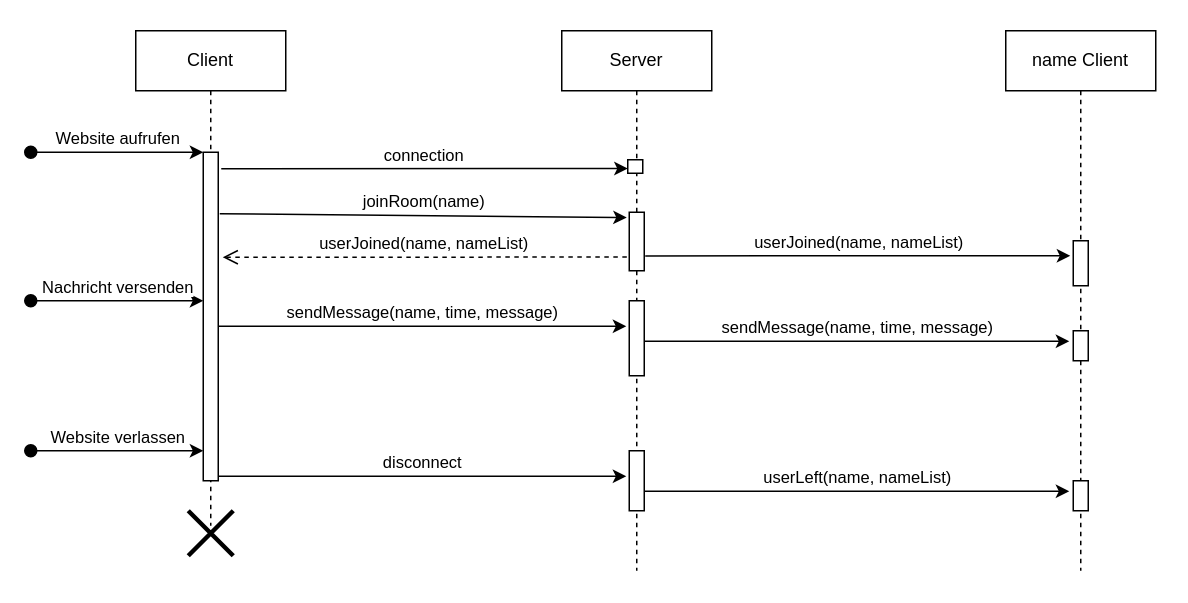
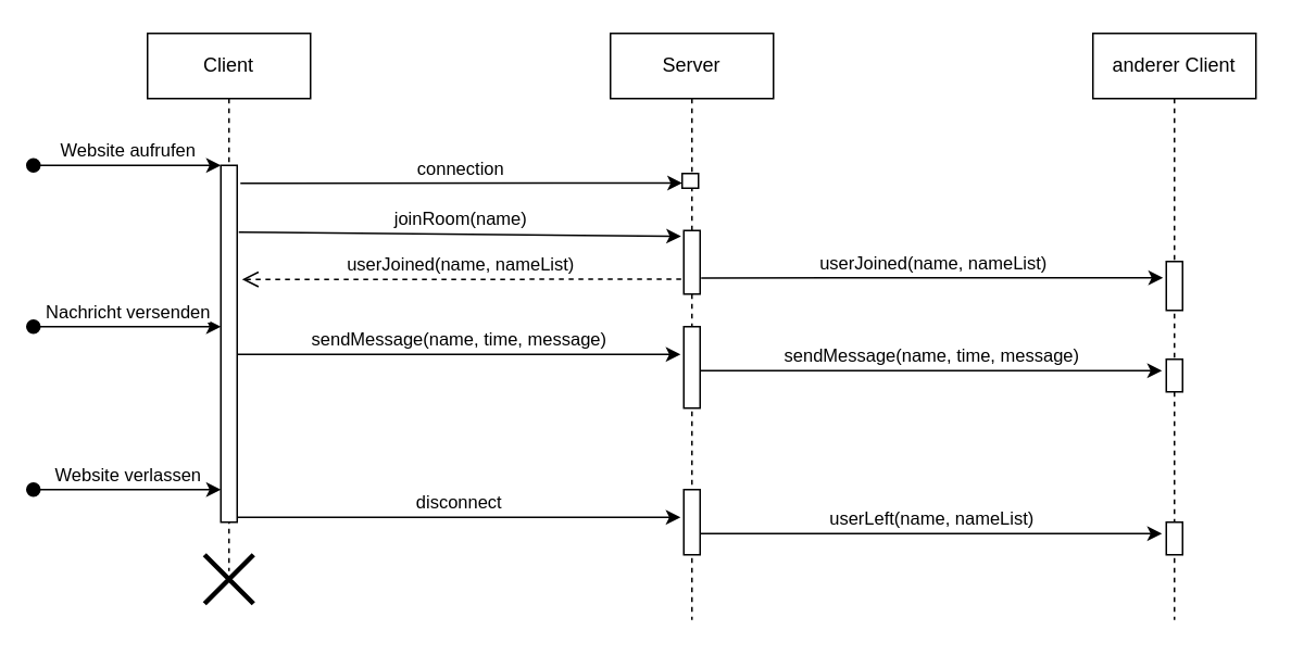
  <mxCell id="0" />
  <mxCell id="1" parent="0" />
  <mxCell id="2" value="Client" style="shape=umlLifeline;perimeter=lifelinePerimeter;whiteSpace=wrap;html=1;container=1;collapsible=0;recursiveResize=0;outlineConnect=0;" parent="1" vertex="1"><mxGeometry x="90" y="20" width="100" height="330" as="geometry" /></mxCell>
  <mxCell id="3" value="" style="shape=umlDestroy;whiteSpace=wrap;html=1;strokeWidth=3;" parent="2" vertex="1"><mxGeometry x="35" y="320" width="30" height="30" as="geometry" /></mxCell>
  <mxCell id="4" value="Server" style="shape=umlLifeline;perimeter=lifelinePerimeter;whiteSpace=wrap;html=1;container=1;collapsible=0;recursiveResize=0;outlineConnect=0;" parent="1" vertex="1"><mxGeometry x="374" y="20" width="100" height="360" as="geometry" /></mxCell>
  <mxCell id="5" value="" style="html=1;points=[];perimeter=orthogonalPerimeter;" parent="4" vertex="1"><mxGeometry x="45" y="121" width="10" height="39" as="geometry" /></mxCell>
  <mxCell id="6" value="disconnect" style="html=1;verticalAlign=bottom;endArrow=classic;endFill=1;" parent="4" edge="1"><mxGeometry width="80" relative="1" as="geometry"><mxPoint x="-229.0" y="297" as="sourcePoint" /><mxPoint x="43" y="297" as="targetPoint" /></mxGeometry></mxCell>
  <mxCell id="7" value="" style="html=1;points=[];perimeter=orthogonalPerimeter;" parent="4" vertex="1"><mxGeometry x="45" y="280" width="10" height="40" as="geometry" /></mxCell>
  <mxCell id="8" value="userLeft(name, nameList)" style="html=1;verticalAlign=bottom;endArrow=classic;endFill=1;entryX=-0.267;entryY=0.35;entryDx=0;entryDy=0;entryPerimeter=0;" parent="4" edge="1"><mxGeometry width="80" relative="1" as="geometry"><mxPoint x="55" y="307" as="sourcePoint" /><mxPoint x="338.33" y="307" as="targetPoint" /></mxGeometry></mxCell>
- <mxCell id="9" value="name Client" style="shape=umlLifeline;perimeter=lifelinePerimeter;whiteSpace=wrap;html=1;container=1;collapsible=0;recursiveResize=0;outlineConnect=0;" parent="1" vertex="1"><mxGeometry x="670" y="20" width="100" height="360" as="geometry" /></mxCell>
+ <mxCell id="9" value="anderer Client" style="shape=umlLifeline;perimeter=lifelinePerimeter;whiteSpace=wrap;html=1;container=1;collapsible=0;recursiveResize=0;outlineConnect=0;" parent="1" vertex="1"><mxGeometry x="670" y="20" width="100" height="360" as="geometry" /></mxCell>
  <mxCell id="10" value="" style="html=1;points=[];perimeter=orthogonalPerimeter;" parent="1" vertex="1"><mxGeometry x="135" y="101" width="10" height="219" as="geometry" /></mxCell>
  <mxCell id="11" value="Website aufrufen" style="html=1;verticalAlign=bottom;startArrow=oval;endArrow=classic;startSize=8;endFill=1;" parent="1" target="10" edge="1"><mxGeometry relative="1" as="geometry"><mxPoint x="20" y="101" as="sourcePoint" /></mxGeometry></mxCell>
  <mxCell id="12" value="connection" style="html=1;verticalAlign=bottom;endArrow=classic;endFill=1;entryX=-0.003;entryY=0.651;entryDx=0;entryDy=0;entryPerimeter=0;" parent="1" target="17" edge="1"><mxGeometry relative="1" as="geometry"><mxPoint x="147" y="112" as="sourcePoint" /><mxPoint x="420" y="111" as="targetPoint" /></mxGeometry></mxCell>
  <mxCell id="13" value="joinRoom(name)" style="html=1;verticalAlign=bottom;endArrow=classic;exitX=1.1;exitY=0.187;exitDx=0;exitDy=0;exitPerimeter=0;endFill=1;entryX=-0.167;entryY=0.09;entryDx=0;entryDy=0;entryPerimeter=0;" parent="1" source="10" target="5" edge="1"><mxGeometry width="80" relative="1" as="geometry"><mxPoint x="145" y="130" as="sourcePoint" /><mxPoint x="417" y="150" as="targetPoint" /></mxGeometry></mxCell>
  <mxCell id="14" value="userJoined(name, nameList)" style="html=1;verticalAlign=bottom;endArrow=open;dashed=1;endSize=8;exitX=-0.162;exitY=0.766;exitDx=0;exitDy=0;exitPerimeter=0;" parent="1" source="5" edge="1"><mxGeometry relative="1" as="geometry"><mxPoint x="416" y="171" as="sourcePoint" /><mxPoint x="148" y="171" as="targetPoint" /></mxGeometry></mxCell>
  <mxCell id="15" value="userJoined(name, nameList)" style="html=1;verticalAlign=bottom;endArrow=classic;exitX=1.067;exitY=0.746;exitDx=0;exitDy=0;exitPerimeter=0;endFill=1;" parent="1" source="5" edge="1"><mxGeometry width="80" relative="1" as="geometry"><mxPoint x="480" y="190" as="sourcePoint" /><mxPoint x="713" y="170" as="targetPoint" /></mxGeometry></mxCell>
  <mxCell id="16" value="" style="html=1;points=[];perimeter=orthogonalPerimeter;" parent="1" vertex="1"><mxGeometry x="715" y="160" width="10" height="30" as="geometry" /></mxCell>
  <mxCell id="17" value="" style="html=1;points=[];perimeter=orthogonalPerimeter;" parent="1" vertex="1"><mxGeometry x="418" y="106" width="10" height="9" as="geometry" /></mxCell>
  <mxCell id="18" value="" style="html=1;points=[];perimeter=orthogonalPerimeter;" parent="1" vertex="1"><mxGeometry x="419" y="200" width="10" height="50" as="geometry" /></mxCell>
  <mxCell id="19" value="sendMessage(name, time, message)" style="html=1;verticalAlign=bottom;endArrow=classic;endFill=1;" parent="1" edge="1"><mxGeometry width="80" relative="1" as="geometry"><mxPoint x="145" y="217" as="sourcePoint" /><mxPoint x="417" y="217" as="targetPoint" /></mxGeometry></mxCell>
  <mxCell id="20" value="sendMessage(name, time, message)" style="html=1;verticalAlign=bottom;endArrow=classic;endFill=1;entryX=-0.267;entryY=0.35;entryDx=0;entryDy=0;entryPerimeter=0;" parent="1" target="21" edge="1"><mxGeometry width="80" relative="1" as="geometry"><mxPoint x="429" y="227" as="sourcePoint" /><mxPoint x="701" y="227" as="targetPoint" /></mxGeometry></mxCell>
  <mxCell id="21" value="" style="html=1;points=[];perimeter=orthogonalPerimeter;" parent="1" vertex="1"><mxGeometry x="715" y="220" width="10" height="20" as="geometry" /></mxCell>
  <mxCell id="22" value="" style="html=1;points=[];perimeter=orthogonalPerimeter;" parent="1" vertex="1"><mxGeometry x="715" y="320" width="10" height="20" as="geometry" /></mxCell>
  <mxCell id="23" value="Nachricht versenden" style="html=1;verticalAlign=bottom;startArrow=oval;endArrow=classic;startSize=8;endFill=1;" parent="1" edge="1"><mxGeometry relative="1" as="geometry"><mxPoint x="20" y="200" as="sourcePoint" /><mxPoint x="135" y="200" as="targetPoint" /></mxGeometry></mxCell>
  <mxCell id="24" value="Website verlassen" style="html=1;verticalAlign=bottom;startArrow=oval;endArrow=classic;startSize=8;endFill=1;" parent="1" edge="1"><mxGeometry relative="1" as="geometry"><mxPoint x="20" y="300" as="sourcePoint" /><mxPoint x="135" y="300" as="targetPoint" /></mxGeometry></mxCell>
